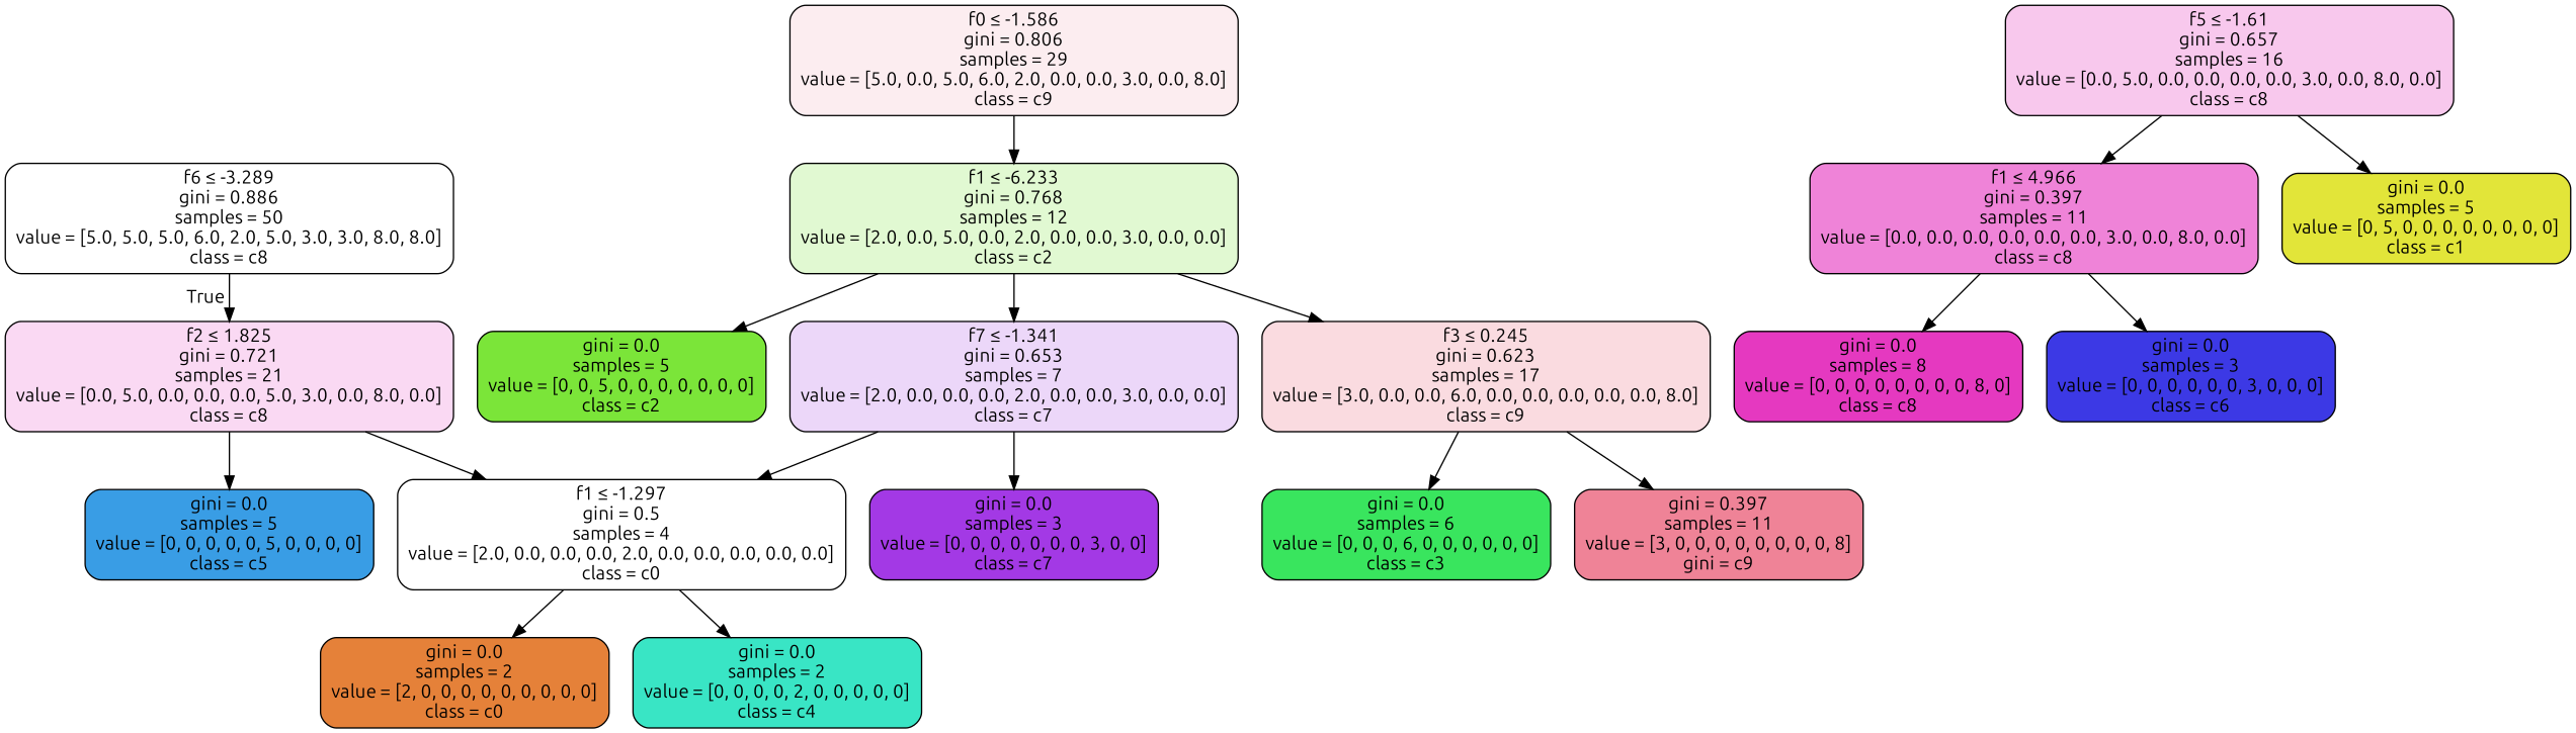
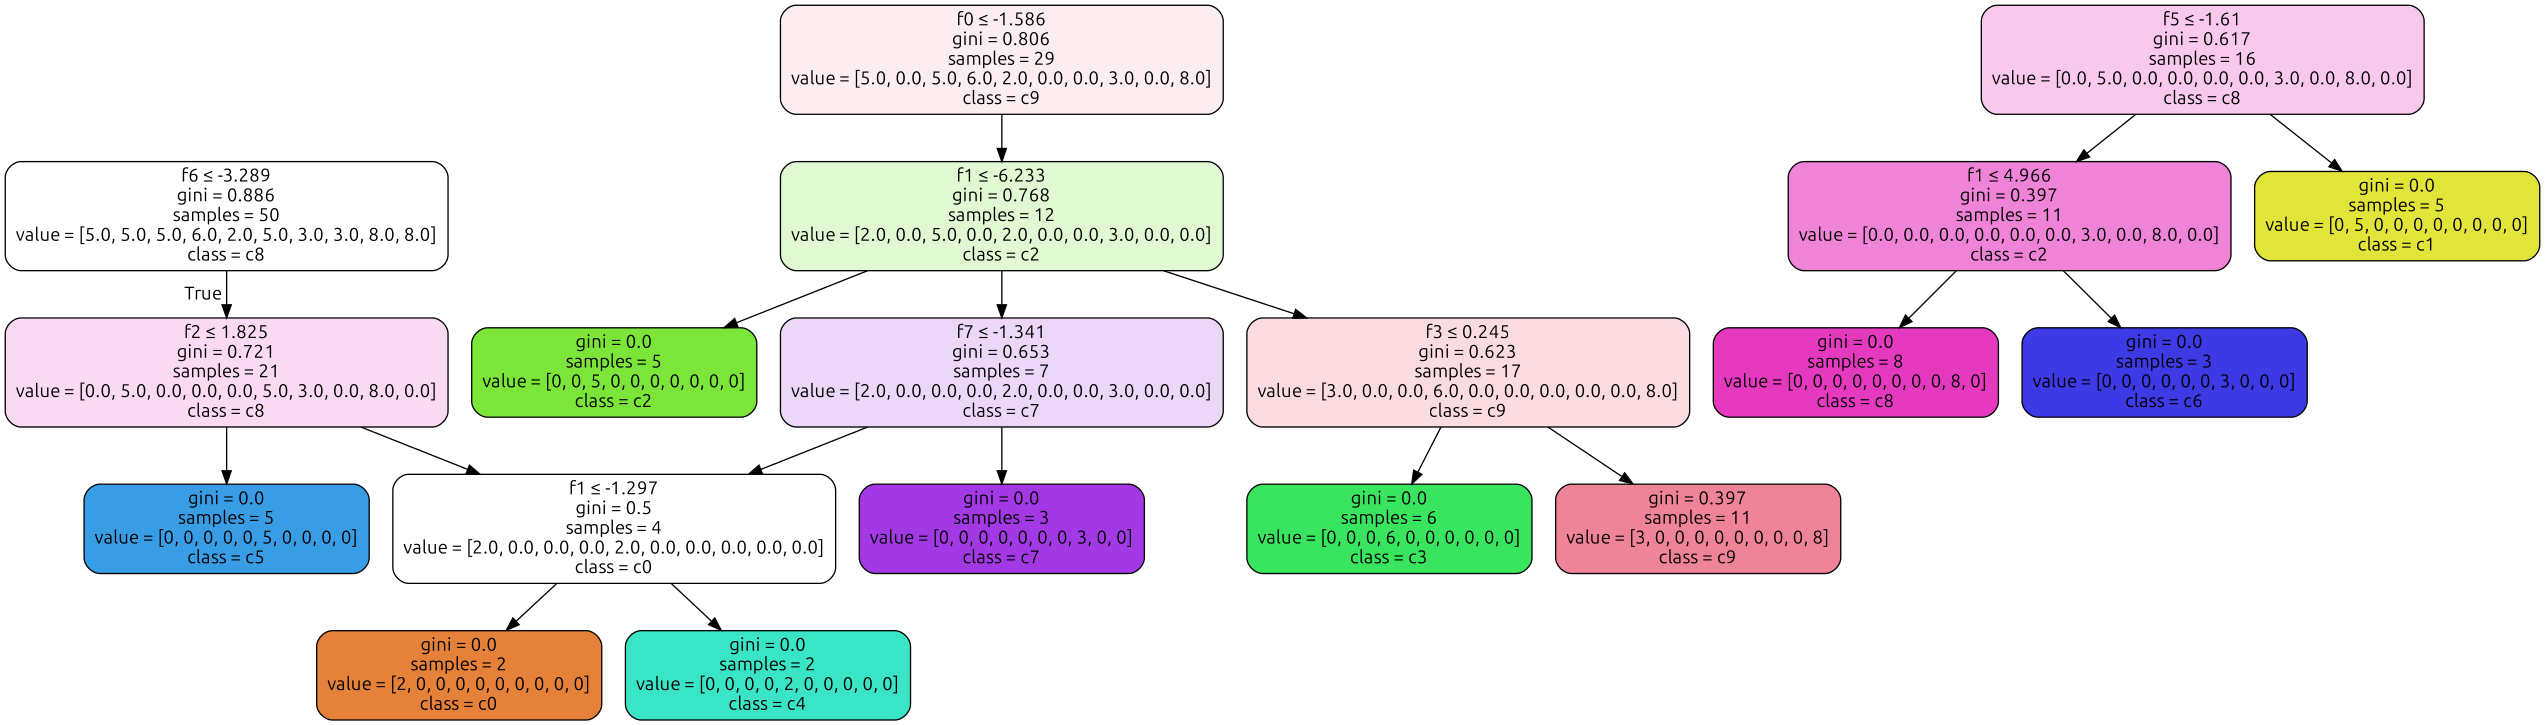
  digraph {
    fontname=Ubuntu
    node [color=black fontname=Ubuntu shape=box style="filled, rounded"]
    edge [fontname=Ubuntu]
    n1 [fillcolor="#e539c000" label=<f6 &le; -3.289<br/>gini = 0.886<br/>samples = 50<br/>value = [5.0, 5.0, 5.0, 6.0, 2.0, 5.0, 3.0, 3.0, 8.0, 8.0]<br/>class = c8>]
    n2 [fillcolor="#e539c030" label=<f2 &le; 1.825<br/>gini = 0.721<br/>samples = 21<br/>value = [0.0, 5.0, 0.0, 0.0, 0.0, 5.0, 3.0, 0.0, 8.0, 0.0]<br/>class = c8>]
    n3 [fillcolor="#399de5ff" label=<gini = 0.0<br/>samples = 5<br/>value = [0, 0, 0, 0, 0, 5, 0, 0, 0, 0]<br/>class = c5>]
    n4 [fillcolor="#e5813900" label=<f1 &le; -1.297<br/>gini = 0.5<br/>samples = 4<br/>value = [2.0, 0.0, 0.0, 0.0, 2.0, 0.0, 0.0, 0.0, 0.0, 0.0]<br/>class = c0>]
    n5 [fillcolor="#e5395816" label=<f0 &le; -1.586<br/>gini = 0.806<br/>samples = 29<br/>value = [5.0, 0.0, 5.0, 6.0, 2.0, 0.0, 0.0, 3.0, 0.0, 8.0]<br/>class = c9>]
    n6 [fillcolor="#7be53939" label=<f1 &le; -6.233<br/>gini = 0.768<br/>samples = 12<br/>value = [2.0, 0.0, 5.0, 0.0, 2.0, 0.0, 0.0, 3.0, 0.0, 0.0]<br/>class = c2>]
-   n7 [fillcolor="#e539c046" label=<f5 &le; -1.61<br/>gini = 0.657<br/>samples = 16<br/>value = [0.0, 5.0, 0.0, 0.0, 0.0, 0.0, 3.0, 0.0, 8.0, 0.0]<br/>class = c8>]
-   n8 [fillcolor="#e539c09f" label=<f1 &le; 4.966<br/>gini = 0.397<br/>samples = 11<br/>value = [0.0, 0.0, 0.0, 0.0, 0.0, 0.0, 3.0, 0.0, 8.0, 0.0]<br/>class = c8>]
+   n7 [fillcolor="#e539c046" label=<f5 &le; -1.61<br/>gini = 0.617<br/>samples = 16<br/>value = [0.0, 5.0, 0.0, 0.0, 0.0, 0.0, 3.0, 0.0, 8.0, 0.0]<br/>class = c8>]
+   n8 [fillcolor="#e539c09f" label=<f1 &le; 4.966<br/>gini = 0.397<br/>samples = 11<br/>value = [0.0, 0.0, 0.0, 0.0, 0.0, 0.0, 3.0, 0.0, 8.0, 0.0]<br/>class = c2>]
    n9 [fillcolor="#e2e539ff" label=<gini = 0.0<br/>samples = 5<br/>value = [0, 5, 0, 0, 0, 0, 0, 0, 0, 0]<br/>class = c1>]
    n10 [fillcolor="#e539c0ff" label=<gini = 0.0<br/>samples = 8<br/>value = [0, 0, 0, 0, 0, 0, 0, 0, 8, 0]<br/>class = c8>]
    n11 [fillcolor="#3c39e5ff" label=<gini = 0.0<br/>samples = 3<br/>value = [0, 0, 0, 0, 0, 0, 3, 0, 0, 0]<br/>class = c6>]
    n12 [fillcolor="#e539582e" label=<f3 &le; 0.245<br/>gini = 0.623<br/>samples = 17<br/>value = [3.0, 0.0, 0.0, 6.0, 0.0, 0.0, 0.0, 0.0, 0.0, 8.0]<br/>class = c9>]
    n13 [fillcolor="#7be539ff" label=<gini = 0.0<br/>samples = 5<br/>value = [0, 0, 5, 0, 0, 0, 0, 0, 0, 0]<br/>class = c2>]
    n14 [fillcolor="#a339e533" label=<f7 &le; -1.341<br/>gini = 0.653<br/>samples = 7<br/>value = [2.0, 0.0, 0.0, 0.0, 2.0, 0.0, 0.0, 3.0, 0.0, 0.0]<br/>class = c7>]
-   n15 [fillcolor="#e539589f" label=<gini = 0.397<br/>samples = 11<br/>value = [3, 0, 0, 0, 0, 0, 0, 0, 0, 8]<br/>gini = c9>]
+   n15 [fillcolor="#e539589f" label=<gini = 0.397<br/>samples = 11<br/>value = [3, 0, 0, 0, 0, 0, 0, 0, 0, 8]<br/>class = c9>]
    n16 [fillcolor="#39e55eff" label=<gini = 0.0<br/>samples = 6<br/>value = [0, 0, 0, 6, 0, 0, 0, 0, 0, 0]<br/>class = c3>]
    n17 [fillcolor="#a339e5ff" label=<gini = 0.0<br/>samples = 3<br/>value = [0, 0, 0, 0, 0, 0, 0, 3, 0, 0]<br/>class = c7>]
    n18 [fillcolor="#e58139ff" label=<gini = 0.0<br/>samples = 2<br/>value = [2, 0, 0, 0, 0, 0, 0, 0, 0, 0]<br/>class = c0>]
    n19 [fillcolor="#39e5c5ff" label=<gini = 0.0<br/>samples = 2<br/>value = [0, 0, 0, 0, 2, 0, 0, 0, 0, 0]<br/>class = c4>]
    n1 -> n2 [headlabel=True labelangle=45 labeldistance=2.5]
    n2 -> n3
    n2 -> n4
    n4 -> n18
    n4 -> n19
    n5 -> n6
    n6 -> n12
    n6 -> n13
    n6 -> n14
    n7 -> n8
    n7 -> n9
    n8 -> n10
    n8 -> n11
    n12 -> n15
    n12 -> n16
    n14 -> n4
    n14 -> n17
  }
